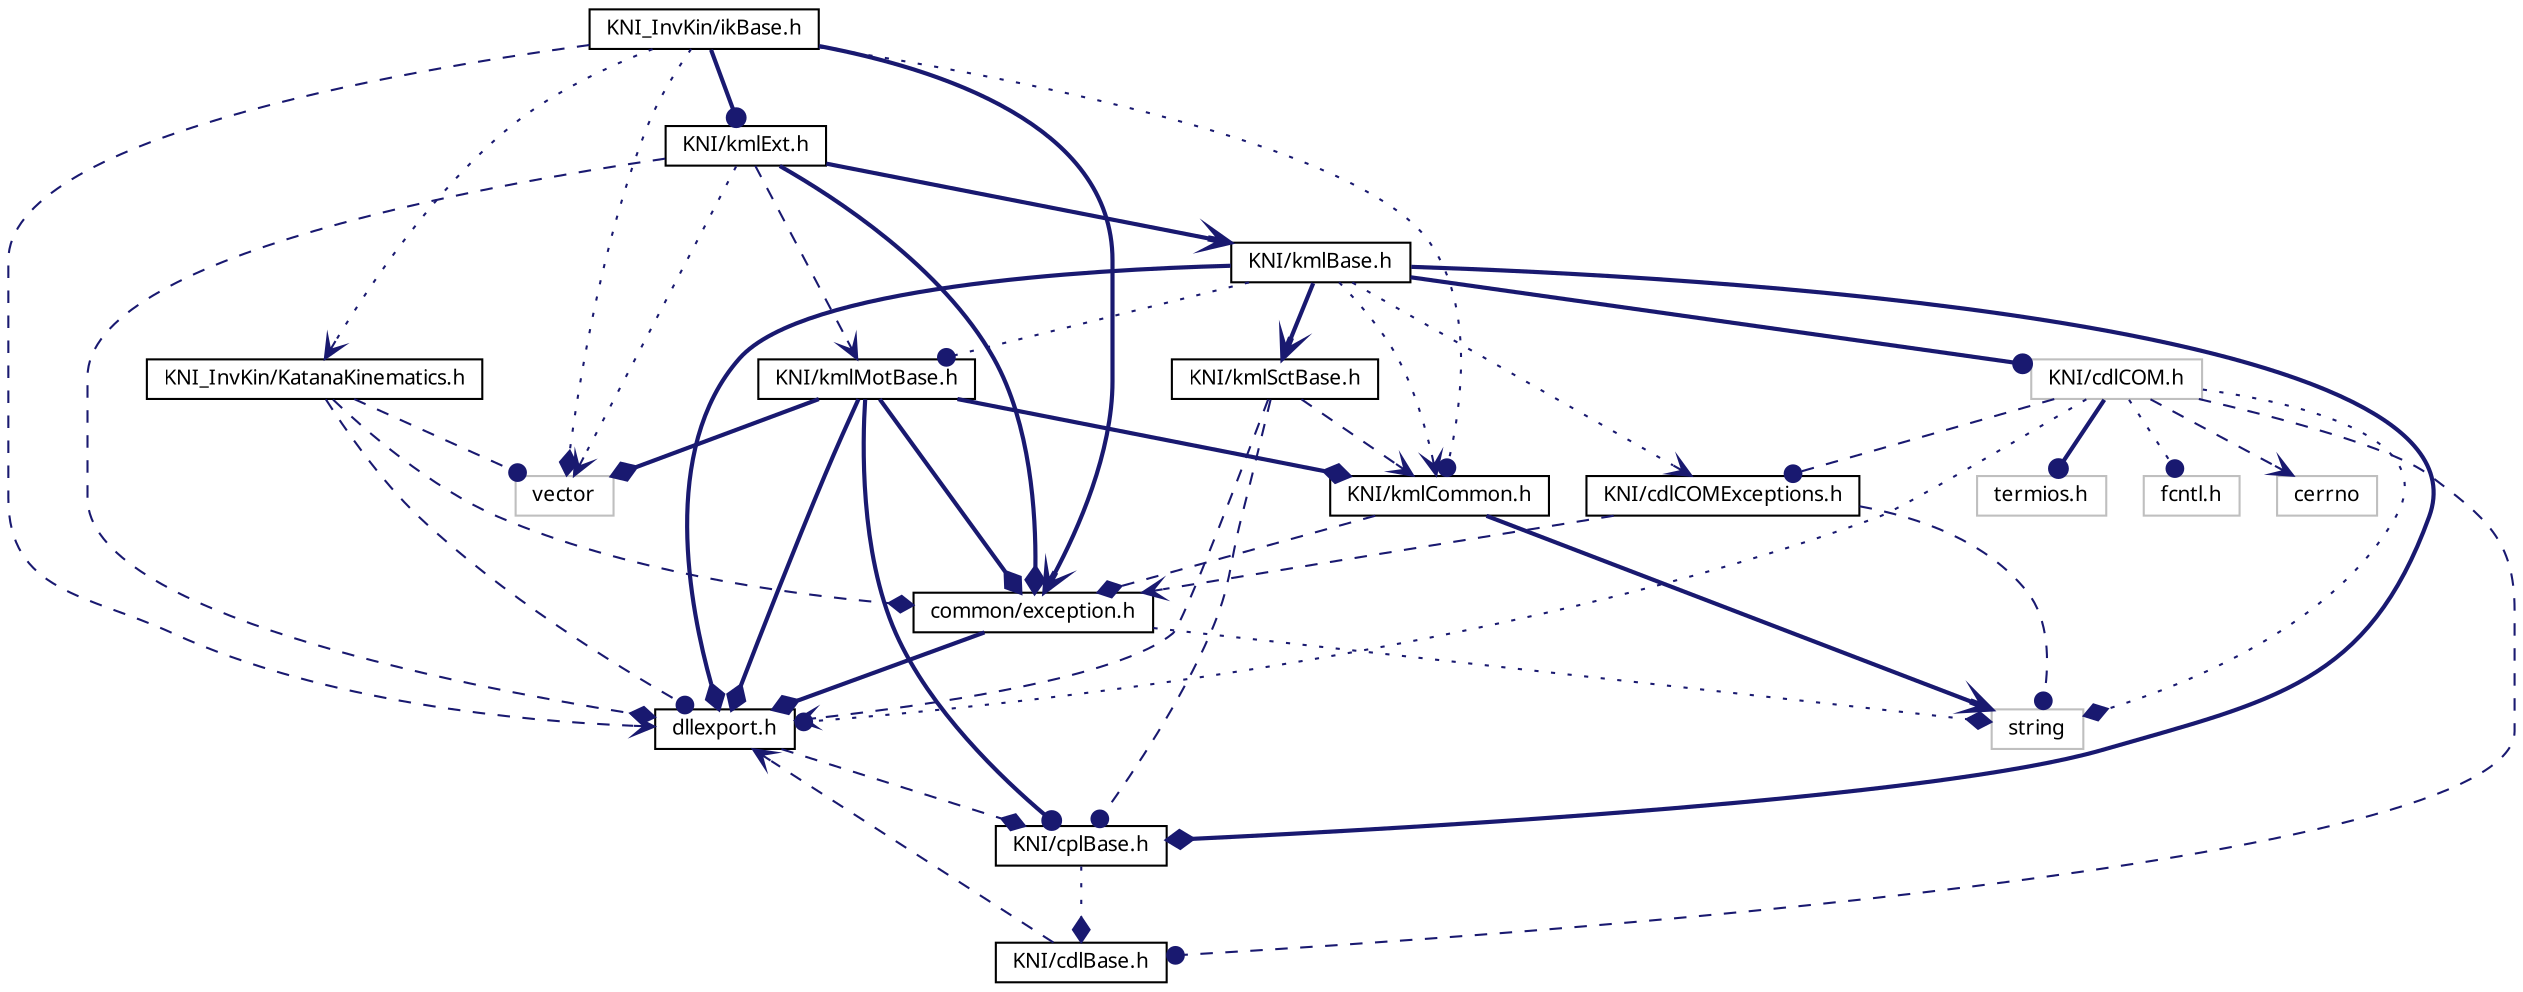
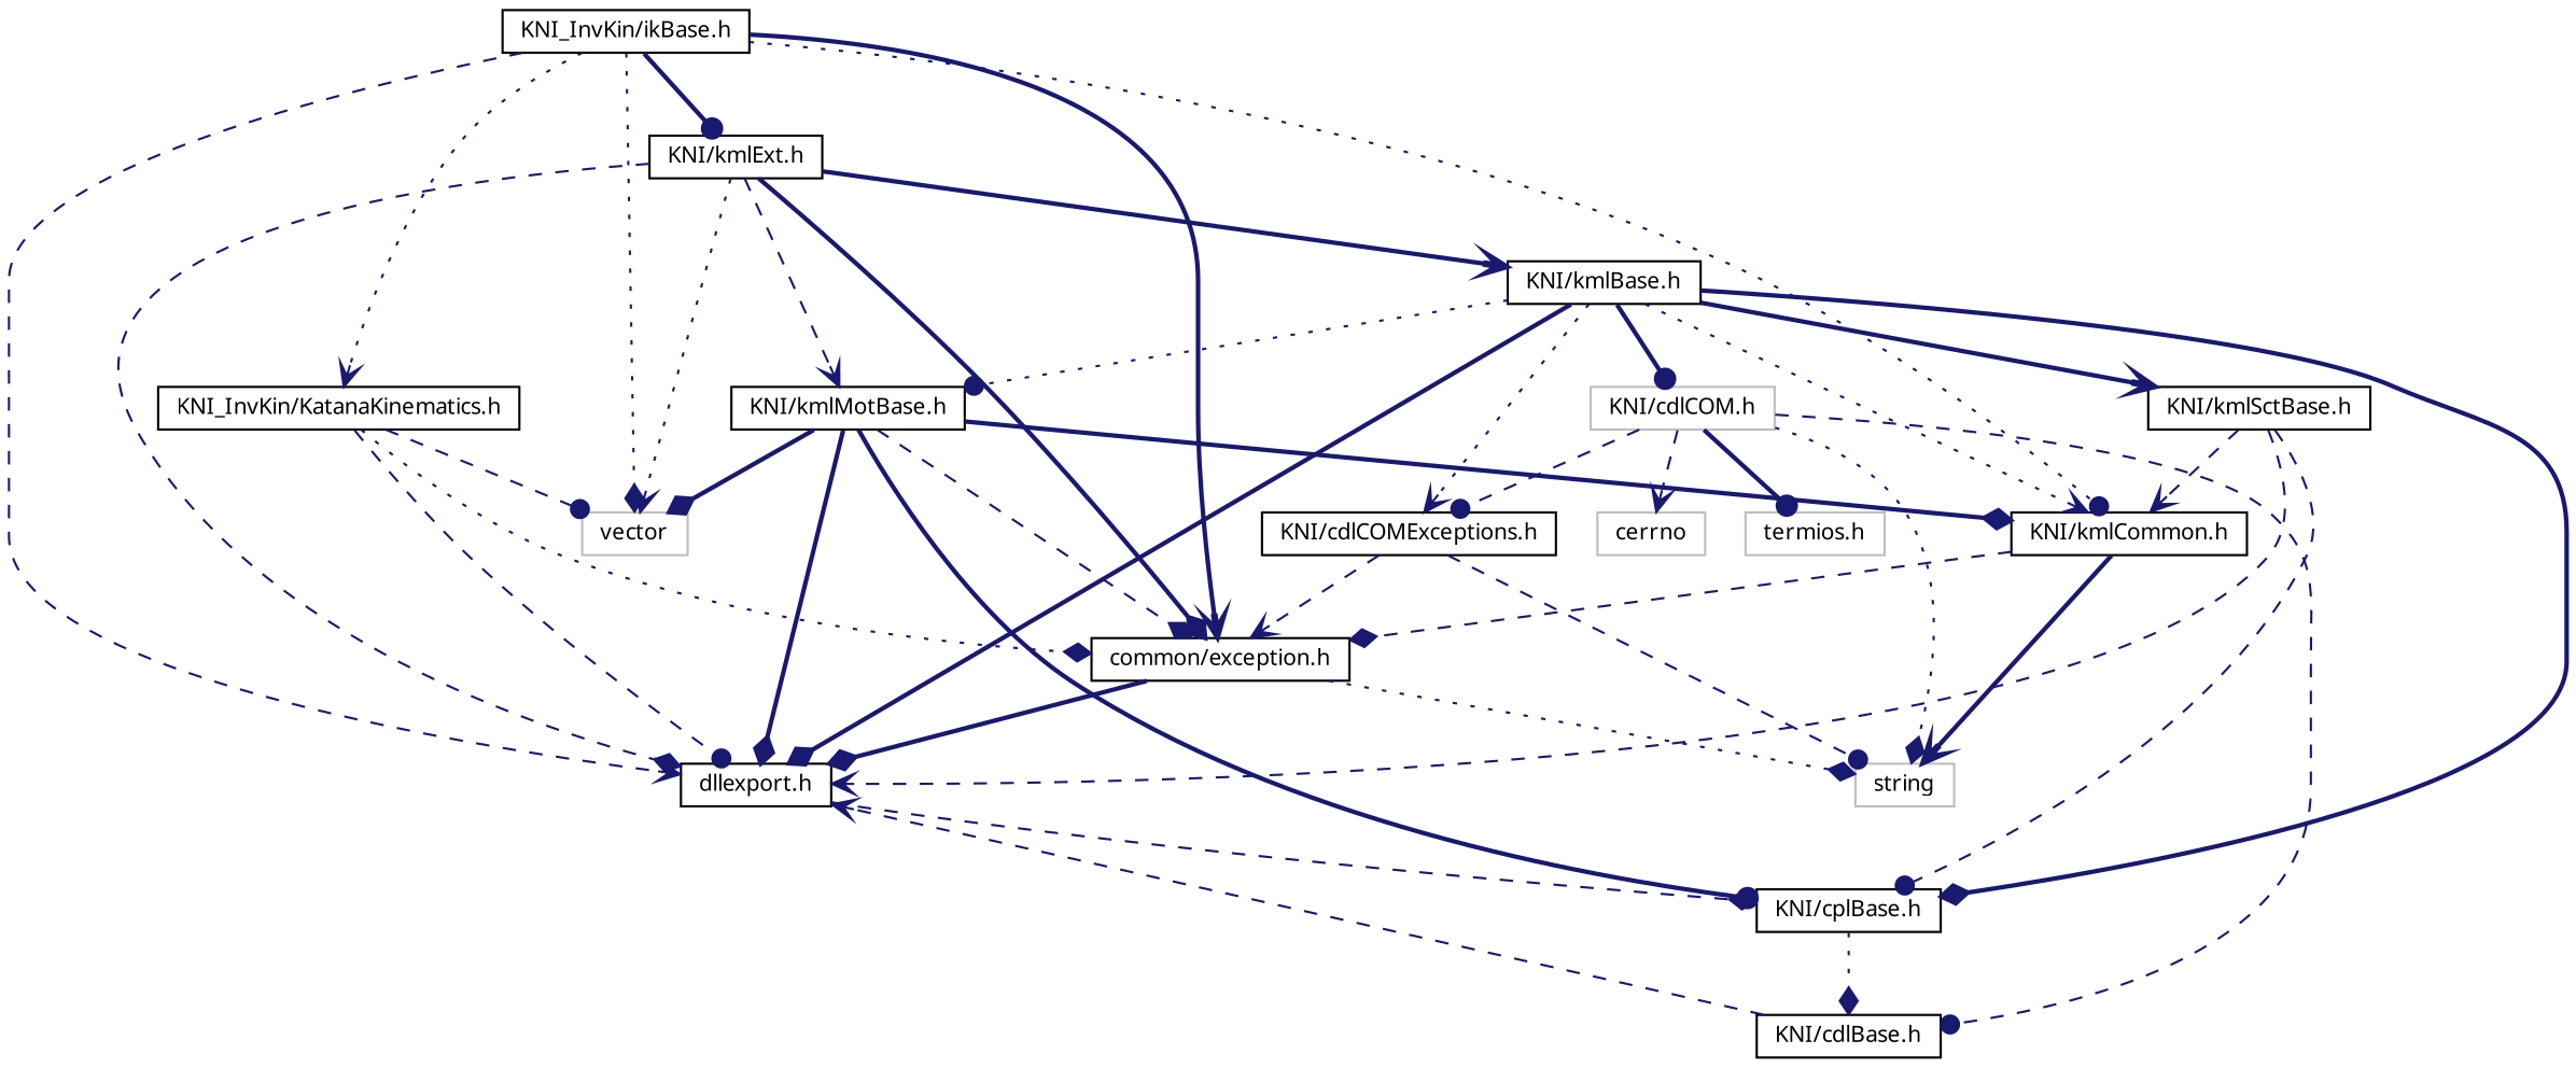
  digraph {
    node [color=black fillcolor=white fontname="FreeSans.ttf" fontsize=10 shape=record style=filled]
    edge [arrowhead=diamond color=midnightblue fontname="FreeSans.ttf" fontsize=10 labelfontname="FreeSans.ttf" labelfontsize=10 style=dashed]
    n1 [height=0.2 label="KNI_InvKin/ikBase.h" width=0.4]
    n2 [height=0.2 label="common/exception.h" width=0.4]
    n3 [color=grey75 height=0.2 label=vector width=0.4]
    n4 [height=0.2 label="dllexport.h" width=0.4]
    n5 [height=0.2 label="KNI/kmlExt.h" width=0.4]
    n6 [height=0.2 label="KNI/kmlCommon.h" width=0.4]
    n7 [height=0.2 label="KNI_InvKin/KatanaKinematics.h" width=0.4]
    n8 [color=grey75 height=0.2 label=string width=0.4]
    n9 [height=0.2 label="KNI/cplBase.h" width=0.4]
    n10 [height=0.2 label="KNI/kmlBase.h" width=0.4]
    n11 [height=0.2 label="KNI/kmlMotBase.h" width=0.4]
    n12 [height=0.2 label="KNI/kmlSctBase.h" width=0.4]
    n13 [color=grey75 height=0.2 label="KNI/cdlCOM.h" width=0.4]
    n14 [height=0.2 label="KNI/cdlCOMExceptions.h" width=0.4]
    n15 [height=0.2 label="KNI/cdlBase.h" width=0.4]
    n16 [color=grey75 height=0.2 label="termios.h" width=0.4]
-   n17 [color=grey75 height=0.2 label="fcntl.h" width=0.4]
    n18 [color=grey75 height=0.2 label=cerrno width=0.4]
    n1 -> n2 [arrowhead=vee style=bold]
    n1 -> n3 [style=dotted]
    n1 -> n4 [arrowhead=vee]
    n1 -> n5 [arrowhead=dot style=bold]
    n1 -> n6 [arrowhead=dot style=dotted]
    n1 -> n7 [arrowhead=vee style=dotted]
    n2 -> n4 [style=bold]
    n2 -> n8 [style=dotted]
    n4 -> n9
    n5 -> n2 [style=bold]
    n5 -> n3 [arrowhead=vee style=dotted]
    n5 -> n4
    n5 -> n10 [arrowhead=vee style=bold]
    n5 -> n11 [arrowhead=vee]
    n6 -> n2
    n6 -> n8 [arrowhead=vee style=bold]
-   n7 -> n2
+   n7 -> n2 [style=dotted]
    n7 -> n3 [arrowhead=dot]
    n7 -> n4 [arrowhead=dot]
    n9 -> n15 [style=dotted]
    n10 -> n4 [style=bold]
    n10 -> n6 [arrowhead=vee style=dotted]
    n10 -> n9 [style=bold]
    n10 -> n11 [arrowhead=dot style=dotted]
    n10 -> n12 [arrowhead=vee style=bold]
    n10 -> n13 [arrowhead=dot style=bold]
    n10 -> n14 [arrowhead=vee style=dotted]
-   n11 -> n2 [style=bold]
+   n11 -> n2
    n11 -> n3 [style=bold]
    n11 -> n4 [style=bold]
    n11 -> n6 [style=bold]
    n11 -> n9 [arrowhead=dot style=bold]
    n12 -> n4 [arrowhead=vee]
    n12 -> n6 [arrowhead=vee]
    n12 -> n9 [arrowhead=dot]
-   n13 -> n4 [arrowhead=dot style=dotted]
    n13 -> n8 [style=dotted]
    n13 -> n14 [arrowhead=dot]
    n13 -> n15 [arrowhead=dot]
    n13 -> n16 [arrowhead=dot style=bold]
-   n13 -> n17 [arrowhead=dot style=dotted]
    n13 -> n18 [arrowhead=vee]
    n14 -> n2 [arrowhead=vee]
    n14 -> n8 [arrowhead=dot]
    n15 -> n4 [arrowhead=vee]
  }
